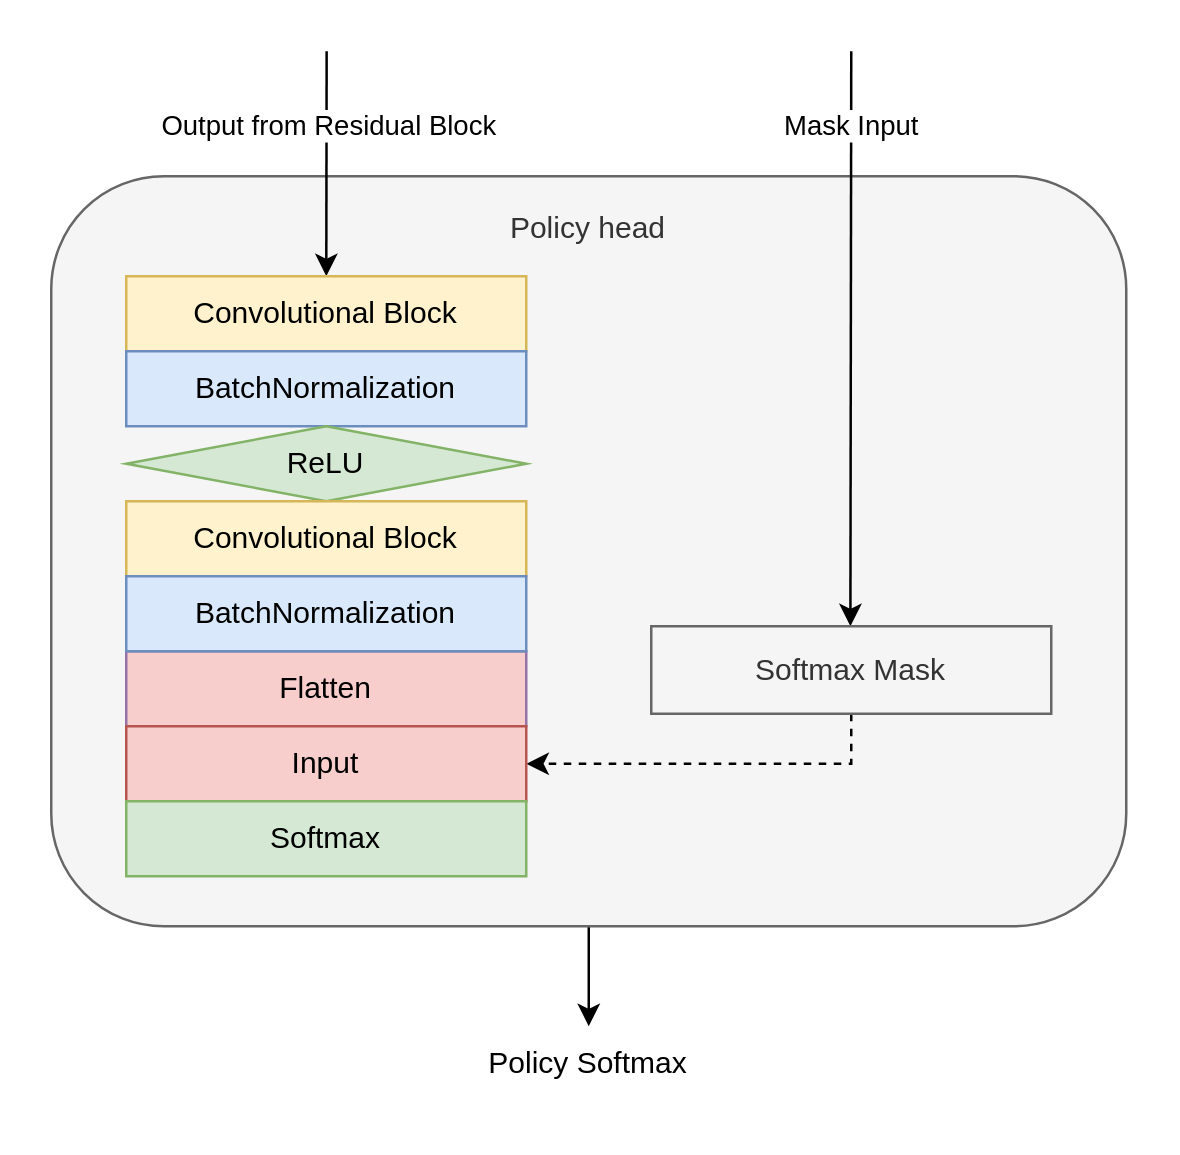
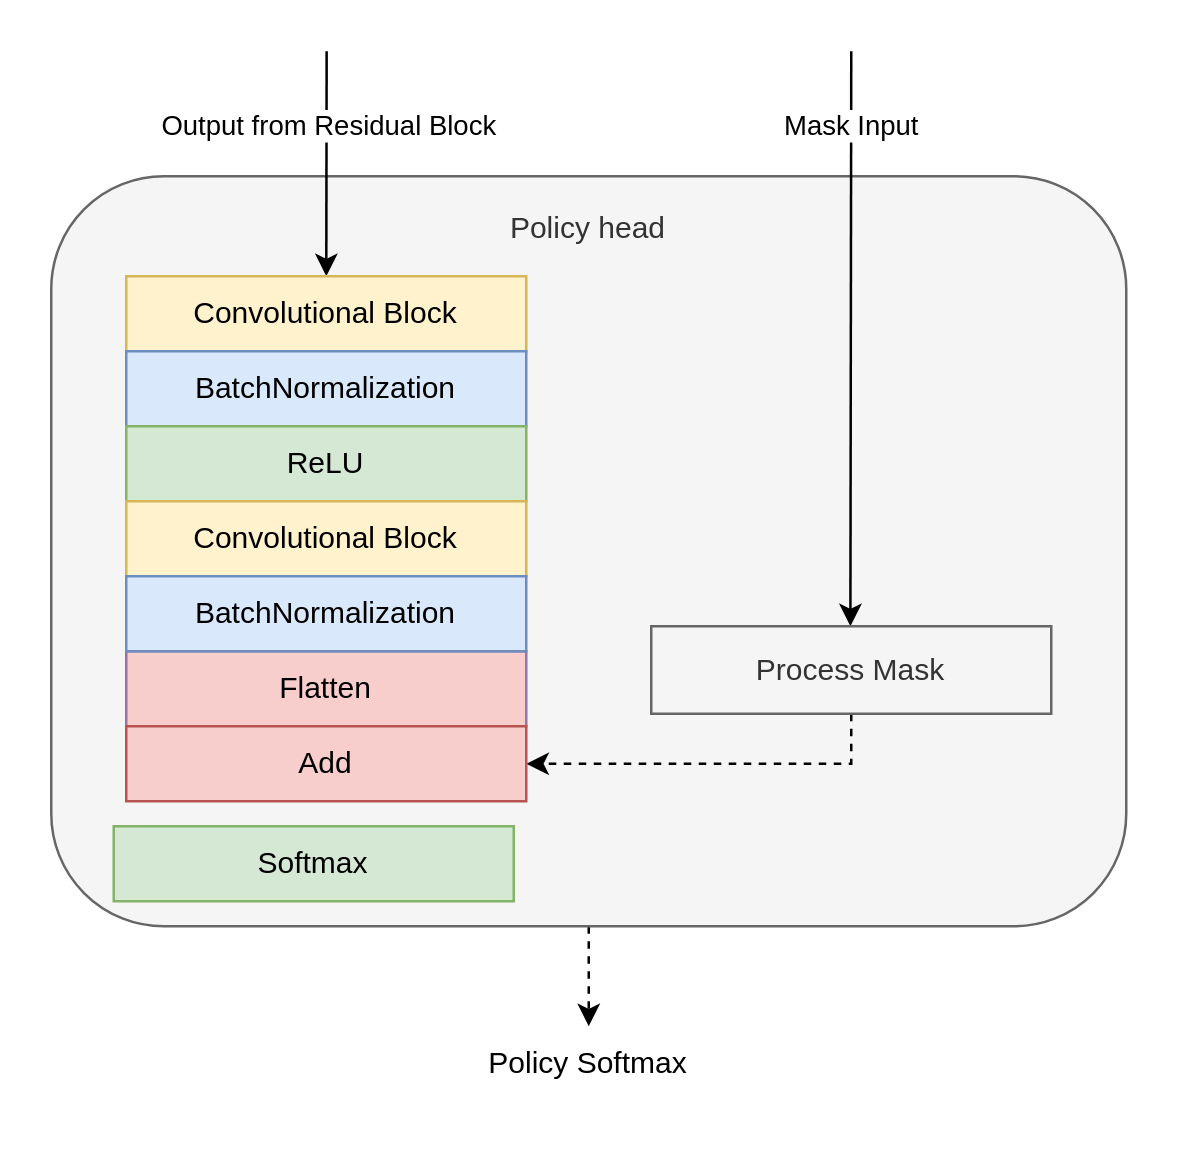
  <mxCell id="0" />
  <mxCell id="1" parent="0" />
- <mxCell id="2" style="edgeStyle=orthogonalEdgeStyle;rounded=0;orthogonalLoop=1;jettySize=auto;html=1;exitX=0.5;exitY=1;exitDx=0;exitDy=0;" edge="1" parent="1" source="3" target="18"><mxGeometry relative="1" as="geometry"><mxPoint x="130" y="410" as="targetPoint" /></mxGeometry></mxCell>
+ <mxCell id="2" style="edgeStyle=orthogonalEdgeStyle;rounded=0;orthogonalLoop=1;jettySize=auto;html=1;exitX=0.5;exitY=1;exitDx=0;exitDy=0;dashed=1;" edge="1" parent="1" source="3" target="18"><mxGeometry relative="1" as="geometry"><mxPoint x="130" y="410" as="targetPoint" /></mxGeometry></mxCell>
  <mxCell id="3" value="&lt;div align=&quot;center&quot;&gt;Policy head&lt;/div&gt;&lt;div align=&quot;center&quot;&gt;&lt;br&gt;&lt;/div&gt;&lt;div align=&quot;center&quot;&gt;&lt;br&gt;&lt;/div&gt;&lt;div align=&quot;center&quot;&gt;&lt;br&gt;&lt;/div&gt;&lt;div align=&quot;center&quot;&gt;&lt;br&gt;&lt;/div&gt;&lt;div align=&quot;center&quot;&gt;&lt;br&gt;&lt;/div&gt;&lt;div align=&quot;center&quot;&gt;&lt;br&gt;&lt;/div&gt;&lt;div align=&quot;center&quot;&gt;&lt;br&gt;&lt;/div&gt;&lt;div align=&quot;center&quot;&gt;&lt;br&gt;&lt;/div&gt;&lt;div align=&quot;center&quot;&gt;&lt;br&gt;&lt;/div&gt;&lt;div align=&quot;center&quot;&gt;&lt;br&gt;&lt;/div&gt;&lt;div align=&quot;center&quot;&gt;&lt;br&gt;&lt;/div&gt;&lt;div align=&quot;center&quot;&gt;&lt;br&gt;&lt;/div&gt;&lt;div align=&quot;center&quot;&gt;&lt;br&gt;&lt;/div&gt;&lt;div align=&quot;center&quot;&gt;&lt;br&gt;&lt;/div&gt;&lt;div align=&quot;center&quot;&gt;&lt;br&gt;&lt;/div&gt;&lt;div&gt;&lt;br&gt;&lt;/div&gt;&lt;div&gt;&lt;br&gt;&lt;/div&gt;&lt;div&gt;&lt;br&gt;&lt;/div&gt;" style="rounded=1;whiteSpace=wrap;html=1;fillColor=#f5f5f5;strokeColor=#666666;fontColor=#333333;" vertex="1" parent="1"><mxGeometry x="20" y="70" width="430" height="300" as="geometry" /></mxCell>
  <mxCell id="4" value="" style="endArrow=classic;html=1;rounded=0;" edge="1" parent="1" target="6"><mxGeometry width="50" height="50" relative="1" as="geometry"><mxPoint x="130.16" y="20" as="sourcePoint" /><mxPoint x="129.66" y="70" as="targetPoint" /></mxGeometry></mxCell>
  <mxCell id="5" value="Output from Residual Block" style="edgeLabel;html=1;align=center;verticalAlign=middle;resizable=0;points=[];" vertex="1" connectable="0" parent="4"><mxGeometry x="-0.069" y="-2" relative="1" as="geometry"><mxPoint x="2" y="-12" as="offset" /></mxGeometry></mxCell>
  <mxCell id="6" value="Convolutional Block" style="rounded=0;whiteSpace=wrap;html=1;fillColor=#fff2cc;strokeColor=#d6b656;" vertex="1" parent="1"><mxGeometry x="50" y="110" width="160" height="30" as="geometry" /></mxCell>
  <mxCell id="7" value="" style="endArrow=classic;html=1;rounded=0;entryX=0.5;entryY=0;entryDx=0;entryDy=0;" edge="1" parent="1"><mxGeometry width="50" height="50" relative="1" as="geometry"><mxPoint x="340" y="20" as="sourcePoint" /><mxPoint x="339.66" y="250" as="targetPoint" /></mxGeometry></mxCell>
  <mxCell id="8" value="Mask Input" style="edgeLabel;html=1;align=center;verticalAlign=middle;resizable=0;points=[];" vertex="1" connectable="0" parent="7"><mxGeometry x="-0.069" y="-2" relative="1" as="geometry"><mxPoint x="2" y="-77" as="offset" /></mxGeometry></mxCell>
  <mxCell id="9" value="BatchNormalization" style="rounded=0;whiteSpace=wrap;html=1;fillColor=#dae8fc;strokeColor=#6c8ebf;" vertex="1" parent="1"><mxGeometry x="50" y="140" width="160" height="30" as="geometry" /></mxCell>
- <mxCell id="10" value="ReLU" style="rhombus;whiteSpace=wrap;html=1;fillColor=#d5e8d4;strokeColor=#82b366;" vertex="1" parent="1"><mxGeometry x="50" y="170" width="160" height="30" as="geometry" /></mxCell>
+ <mxCell id="10" value="ReLU" style="rounded=0;whiteSpace=wrap;html=1;fillColor=#d5e8d4;strokeColor=#82b366;" vertex="1" parent="1"><mxGeometry x="50" y="170" width="160" height="30" as="geometry" /></mxCell>
  <mxCell id="11" value="&lt;div&gt;Flatten&lt;/div&gt;" style="rounded=0;whiteSpace=wrap;html=1;fillColor=#f8cecc;strokeColor=#9673a6;" vertex="1" parent="1"><mxGeometry x="50" y="260" width="160" height="30" as="geometry" /></mxCell>
  <mxCell id="12" value="Convolutional Block" style="rounded=0;whiteSpace=wrap;html=1;fillColor=#fff2cc;strokeColor=#d6b656;" vertex="1" parent="1"><mxGeometry x="50" y="200" width="160" height="30" as="geometry" /></mxCell>
  <mxCell id="13" value="BatchNormalization" style="rounded=0;whiteSpace=wrap;html=1;fillColor=#dae8fc;strokeColor=#6c8ebf;" vertex="1" parent="1"><mxGeometry x="50" y="230" width="160" height="30" as="geometry" /></mxCell>
  <mxCell id="14" style="edgeStyle=orthogonalEdgeStyle;rounded=0;orthogonalLoop=1;jettySize=auto;html=1;exitX=0.5;exitY=1;exitDx=0;exitDy=0;entryX=1;entryY=0.5;entryDx=0;entryDy=0;dashed=1;" edge="1" parent="1" source="15" target="16"><mxGeometry relative="1" as="geometry" /></mxCell>
- <mxCell id="15" value="Softmax Mask" style="rounded=0;whiteSpace=wrap;html=1;fillColor=#f5f5f5;strokeColor=#666666;fontColor=#333333;" vertex="1" parent="1"><mxGeometry x="260" y="250" width="160" height="35" as="geometry" /></mxCell>
- <mxCell id="16" value="Input" style="rounded=0;whiteSpace=wrap;html=1;fillColor=#f8cecc;strokeColor=#b85450;" vertex="1" parent="1"><mxGeometry x="50" y="290" width="160" height="30" as="geometry" /></mxCell>
- <mxCell id="17" value="Softmax" style="rounded=0;whiteSpace=wrap;html=1;fillColor=#d5e8d4;strokeColor=#82b366;" vertex="1" parent="1"><mxGeometry x="50" y="320" width="160" height="30" as="geometry" /></mxCell>
+ <mxCell id="15" value="Process Mask" style="rounded=0;whiteSpace=wrap;html=1;fillColor=#f5f5f5;strokeColor=#666666;fontColor=#333333;" vertex="1" parent="1"><mxGeometry x="260" y="250" width="160" height="35" as="geometry" /></mxCell>
+ <mxCell id="16" value="Add" style="rounded=0;whiteSpace=wrap;html=1;fillColor=#f8cecc;strokeColor=#b85450;" vertex="1" parent="1"><mxGeometry x="50" y="290" width="160" height="30" as="geometry" /></mxCell>
+ <mxCell id="17" value="Softmax" style="rounded=0;whiteSpace=wrap;html=1;fillColor=#d5e8d4;strokeColor=#82b366;" vertex="1" parent="1"><mxGeometry x="45" y="330" width="160" height="30" as="geometry" /></mxCell>
  <mxCell id="18" value="Policy Softmax" style="text;html=1;align=center;verticalAlign=middle;whiteSpace=wrap;rounded=0;" vertex="1" parent="1"><mxGeometry x="175" y="410" width="120" height="30" as="geometry" /></mxCell>
